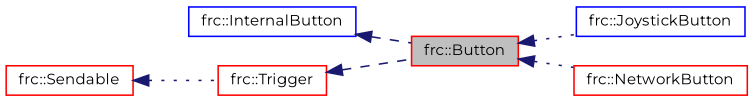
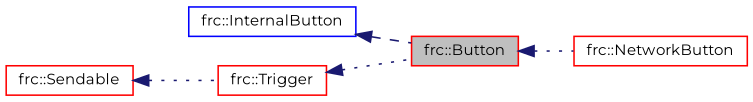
  digraph {
    fontname=Montserrat
    rankdir=LR
    node [color=red fillcolor=white fontname=Montserrat fontsize=10 shape=record style=filled]
    edge [color=midnightblue dir=back fontname=Montserrat fontsize=10 labelfontname=Helvetica labelfontsize=10 style=dotted]
    n1 [fillcolor=grey75 fontcolor=black height=0.2 label="frc::Button" width=0.4]
-   n2 [color=blue height=0.2 label="frc::JoystickButton" width=0.4]
    n3 [height=0.2 label="frc::NetworkButton" width=0.4]
    n4 [color=blue height=0.2 label="frc::InternalButton" width=0.4]
    n5 [height=0.2 label="frc::Trigger" width=0.4]
    n6 [height=0.2 label="frc::Sendable" width=0.4]
-   n1 -> n2
    n1 -> n3
    n4 -> n1 [style=dashed]
-   n5 -> n1 [style=dashed]
+   n5 -> n1
    n6 -> n5
  }
